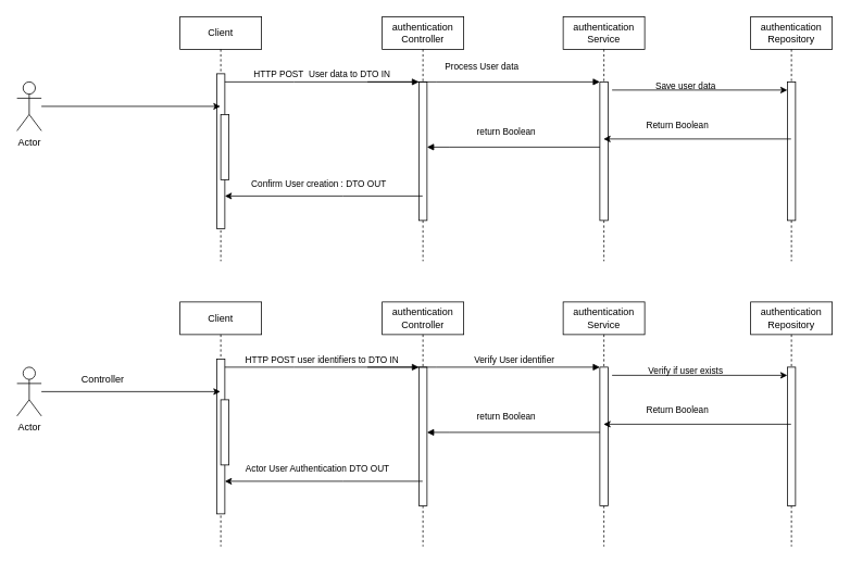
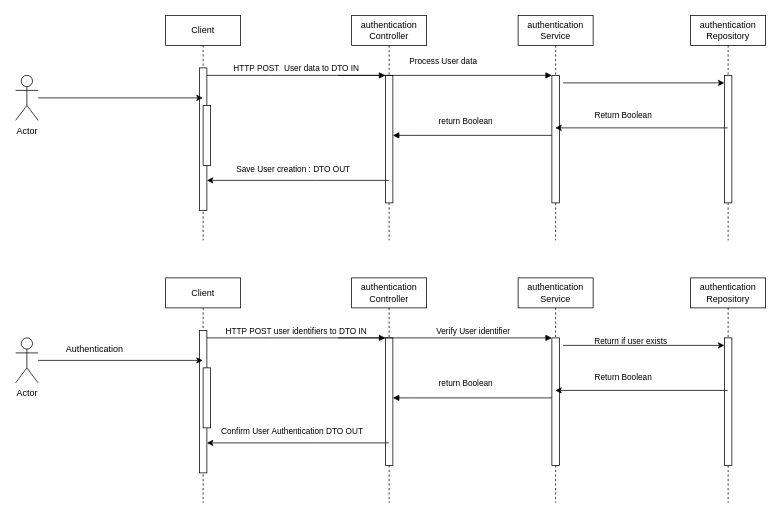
  <mxCell id="0" />
  <mxCell id="1" parent="0" />
  <mxCell id="2" value="Client" style="shape=umlLifeline;perimeter=lifelinePerimeter;whiteSpace=wrap;html=1;container=0;dropTarget=0;collapsible=0;recursiveResize=0;outlineConnect=0;portConstraint=eastwest;newEdgeStyle={&quot;edgeStyle&quot;:&quot;elbowEdgeStyle&quot;,&quot;elbow&quot;:&quot;vertical&quot;,&quot;curved&quot;:0,&quot;rounded&quot;:0};" parent="1" vertex="1"><mxGeometry x="220" y="20" width="100" height="300" as="geometry" /></mxCell>
  <mxCell id="3" value="" style="html=1;points=[];perimeter=orthogonalPerimeter;outlineConnect=0;targetShapes=umlLifeline;portConstraint=eastwest;newEdgeStyle={&quot;edgeStyle&quot;:&quot;elbowEdgeStyle&quot;,&quot;elbow&quot;:&quot;vertical&quot;,&quot;curved&quot;:0,&quot;rounded&quot;:0};" parent="2" vertex="1"><mxGeometry x="45" y="70" width="10" height="190" as="geometry" /></mxCell>
  <mxCell id="4" value="" style="html=1;points=[];perimeter=orthogonalPerimeter;outlineConnect=0;targetShapes=umlLifeline;portConstraint=eastwest;newEdgeStyle={&quot;edgeStyle&quot;:&quot;elbowEdgeStyle&quot;,&quot;elbow&quot;:&quot;vertical&quot;,&quot;curved&quot;:0,&quot;rounded&quot;:0};" parent="2" vertex="1"><mxGeometry x="50" y="120" width="10" height="80" as="geometry" /></mxCell>
  <mxCell id="5" value="authentication&lt;br&gt;Controller" style="shape=umlLifeline;perimeter=lifelinePerimeter;whiteSpace=wrap;html=1;container=0;dropTarget=0;collapsible=0;recursiveResize=0;outlineConnect=0;portConstraint=eastwest;newEdgeStyle={&quot;edgeStyle&quot;:&quot;elbowEdgeStyle&quot;,&quot;elbow&quot;:&quot;vertical&quot;,&quot;curved&quot;:0,&quot;rounded&quot;:0};" parent="1" vertex="1"><mxGeometry x="468" y="20" width="100" height="300" as="geometry" /></mxCell>
  <mxCell id="6" value="" style="html=1;points=[];perimeter=orthogonalPerimeter;outlineConnect=0;targetShapes=umlLifeline;portConstraint=eastwest;newEdgeStyle={&quot;edgeStyle&quot;:&quot;elbowEdgeStyle&quot;,&quot;elbow&quot;:&quot;vertical&quot;,&quot;curved&quot;:0,&quot;rounded&quot;:0};" parent="5" vertex="1"><mxGeometry x="45" y="80" width="10" height="170" as="geometry" /></mxCell>
  <mxCell id="7" value="HTTP POST&amp;nbsp; User data to DTO IN" style="html=1;verticalAlign=bottom;endArrow=block;edgeStyle=elbowEdgeStyle;elbow=vertical;curved=0;rounded=0;" parent="1" source="3" target="6" edge="1"><mxGeometry relative="1" as="geometry"><mxPoint x="375" y="110" as="sourcePoint" /><Array as="points"><mxPoint x="360" y="100" /></Array><mxPoint as="offset" /></mxGeometry></mxCell>
  <mxCell id="8" value="authentication&lt;br&gt;Service" style="shape=umlLifeline;perimeter=lifelinePerimeter;whiteSpace=wrap;html=1;container=0;dropTarget=0;collapsible=0;recursiveResize=0;outlineConnect=0;portConstraint=eastwest;newEdgeStyle={&quot;edgeStyle&quot;:&quot;elbowEdgeStyle&quot;,&quot;elbow&quot;:&quot;vertical&quot;,&quot;curved&quot;:0,&quot;rounded&quot;:0};" vertex="1" parent="1"><mxGeometry x="690" y="20" width="100" height="300" as="geometry" /></mxCell>
  <mxCell id="9" value="" style="html=1;points=[];perimeter=orthogonalPerimeter;outlineConnect=0;targetShapes=umlLifeline;portConstraint=eastwest;newEdgeStyle={&quot;edgeStyle&quot;:&quot;elbowEdgeStyle&quot;,&quot;elbow&quot;:&quot;vertical&quot;,&quot;curved&quot;:0,&quot;rounded&quot;:0};" vertex="1" parent="8"><mxGeometry x="45" y="80" width="10" height="170" as="geometry" /></mxCell>
  <mxCell id="10" value="Process User data" style="html=1;verticalAlign=bottom;endArrow=block;edgeStyle=elbowEdgeStyle;elbow=vertical;curved=0;rounded=0;" edge="1" target="9" parent="1"><mxGeometry x="-0.018" y="10" relative="1" as="geometry"><mxPoint x="450" y="100" as="sourcePoint" /><Array as="points"><mxPoint x="535" y="100" /></Array><mxPoint as="offset" /></mxGeometry></mxCell>
  <mxCell id="11" value="return Boolean" style="html=1;verticalAlign=bottom;endArrow=block;edgeStyle=elbowEdgeStyle;elbow=vertical;curved=0;rounded=0;" edge="1" source="9" parent="1" target="6"><mxGeometry x="0.085" y="-10" relative="1" as="geometry"><mxPoint x="530" y="140" as="sourcePoint" /><Array as="points"><mxPoint x="550" y="180" /></Array><mxPoint x="455" y="140" as="targetPoint" /><mxPoint as="offset" /></mxGeometry></mxCell>
  <mxCell id="12" value="authentication&lt;br style=&quot;border-color: var(--border-color);&quot;&gt;Repository" style="shape=umlLifeline;perimeter=lifelinePerimeter;whiteSpace=wrap;html=1;container=0;dropTarget=0;collapsible=0;recursiveResize=0;outlineConnect=0;portConstraint=eastwest;newEdgeStyle={&quot;edgeStyle&quot;:&quot;elbowEdgeStyle&quot;,&quot;elbow&quot;:&quot;vertical&quot;,&quot;curved&quot;:0,&quot;rounded&quot;:0};" vertex="1" parent="1"><mxGeometry x="920" y="20" width="100" height="300" as="geometry" /></mxCell>
  <mxCell id="13" value="" style="html=1;points=[];perimeter=orthogonalPerimeter;outlineConnect=0;targetShapes=umlLifeline;portConstraint=eastwest;newEdgeStyle={&quot;edgeStyle&quot;:&quot;elbowEdgeStyle&quot;,&quot;elbow&quot;:&quot;vertical&quot;,&quot;curved&quot;:0,&quot;rounded&quot;:0};" vertex="1" parent="12"><mxGeometry x="45" y="80" width="10" height="170" as="geometry" /></mxCell>
  <mxCell id="14" value="Actor" style="shape=umlActor;verticalLabelPosition=bottom;verticalAlign=top;html=1;outlineConnect=0;" vertex="1" parent="1"><mxGeometry x="20" y="100" width="30" height="60" as="geometry" /></mxCell>
  <mxCell id="15" value="" style="endArrow=classic;html=1;rounded=0;" edge="1" parent="1" source="14" target="2"><mxGeometry width="50" height="50" relative="1" as="geometry"><mxPoint x="80" y="210" as="sourcePoint" /><mxPoint x="130" y="160" as="targetPoint" /></mxGeometry></mxCell>
  <mxCell id="16" value="" style="endArrow=classic;html=1;rounded=0;" edge="1" parent="1" target="13"><mxGeometry width="50" height="50" relative="1" as="geometry"><mxPoint x="750" y="110" as="sourcePoint" /><mxPoint x="870" y="110" as="targetPoint" /><Array as="points"><mxPoint x="850" y="110" /></Array></mxGeometry></mxCell>
- <mxCell id="17" value="&lt;font style=&quot;font-size: 11px;&quot;&gt;Save user data&lt;/font&gt;" style="text;html=1;align=center;verticalAlign=middle;resizable=0;points=[];autosize=1;strokeColor=none;fillColor=none;" vertex="1" parent="1"><mxGeometry x="790" y="90" width="100" height="30" as="geometry" /></mxCell>
  <mxCell id="18" value="" style="endArrow=classic;html=1;rounded=0;" edge="1" parent="1" source="12" target="8"><mxGeometry width="50" height="50" relative="1" as="geometry"><mxPoint x="790" y="220" as="sourcePoint" /><mxPoint x="840" y="170" as="targetPoint" /></mxGeometry></mxCell>
  <mxCell id="19" value="&lt;font style=&quot;font-size: 11px;&quot;&gt;Return Boolean&lt;/font&gt;" style="text;html=1;align=center;verticalAlign=middle;resizable=0;points=[];autosize=1;strokeColor=none;fillColor=none;" vertex="1" parent="1"><mxGeometry x="780" y="138" width="100" height="30" as="geometry" /></mxCell>
  <mxCell id="20" value="" style="endArrow=classic;html=1;rounded=0;" edge="1" parent="1" source="5" target="3"><mxGeometry width="50" height="50" relative="1" as="geometry"><mxPoint x="380" y="350" as="sourcePoint" /><mxPoint x="430" y="300" as="targetPoint" /><Array as="points"><mxPoint x="420" y="240" /></Array></mxGeometry></mxCell>
- <mxCell id="21" value="&lt;font style=&quot;font-size: 11px;&quot;&gt;Confirm User creation : DTO OUT&lt;/font&gt;" style="text;html=1;align=center;verticalAlign=middle;resizable=0;points=[];autosize=1;strokeColor=none;fillColor=none;" vertex="1" parent="1"><mxGeometry x="295" y="210" width="190" height="30" as="geometry" /></mxCell>
+ <mxCell id="21" value="&lt;font style=&quot;font-size: 11px;&quot;&gt;Save User creation : DTO OUT&lt;/font&gt;" style="text;html=1;align=center;verticalAlign=middle;resizable=0;points=[];autosize=1;strokeColor=none;fillColor=none;" vertex="1" parent="1"><mxGeometry x="295" y="210" width="190" height="30" as="geometry" /></mxCell>
  <mxCell id="22" value="Client" style="shape=umlLifeline;perimeter=lifelinePerimeter;whiteSpace=wrap;html=1;container=0;dropTarget=0;collapsible=0;recursiveResize=0;outlineConnect=0;portConstraint=eastwest;newEdgeStyle={&quot;edgeStyle&quot;:&quot;elbowEdgeStyle&quot;,&quot;elbow&quot;:&quot;vertical&quot;,&quot;curved&quot;:0,&quot;rounded&quot;:0};" vertex="1" parent="1"><mxGeometry x="220" y="370" width="100" height="300" as="geometry" /></mxCell>
  <mxCell id="23" value="" style="html=1;points=[];perimeter=orthogonalPerimeter;outlineConnect=0;targetShapes=umlLifeline;portConstraint=eastwest;newEdgeStyle={&quot;edgeStyle&quot;:&quot;elbowEdgeStyle&quot;,&quot;elbow&quot;:&quot;vertical&quot;,&quot;curved&quot;:0,&quot;rounded&quot;:0};" vertex="1" parent="22"><mxGeometry x="45" y="70" width="10" height="190" as="geometry" /></mxCell>
  <mxCell id="24" value="" style="html=1;points=[];perimeter=orthogonalPerimeter;outlineConnect=0;targetShapes=umlLifeline;portConstraint=eastwest;newEdgeStyle={&quot;edgeStyle&quot;:&quot;elbowEdgeStyle&quot;,&quot;elbow&quot;:&quot;vertical&quot;,&quot;curved&quot;:0,&quot;rounded&quot;:0};" vertex="1" parent="22"><mxGeometry x="50" y="120" width="10" height="80" as="geometry" /></mxCell>
  <mxCell id="25" value="authentication&lt;br&gt;Controller" style="shape=umlLifeline;perimeter=lifelinePerimeter;whiteSpace=wrap;html=1;container=0;dropTarget=0;collapsible=0;recursiveResize=0;outlineConnect=0;portConstraint=eastwest;newEdgeStyle={&quot;edgeStyle&quot;:&quot;elbowEdgeStyle&quot;,&quot;elbow&quot;:&quot;vertical&quot;,&quot;curved&quot;:0,&quot;rounded&quot;:0};" vertex="1" parent="1"><mxGeometry x="468" y="370" width="100" height="300" as="geometry" /></mxCell>
  <mxCell id="26" value="" style="html=1;points=[];perimeter=orthogonalPerimeter;outlineConnect=0;targetShapes=umlLifeline;portConstraint=eastwest;newEdgeStyle={&quot;edgeStyle&quot;:&quot;elbowEdgeStyle&quot;,&quot;elbow&quot;:&quot;vertical&quot;,&quot;curved&quot;:0,&quot;rounded&quot;:0};" vertex="1" parent="25"><mxGeometry x="45" y="80" width="10" height="170" as="geometry" /></mxCell>
  <mxCell id="27" value="HTTP POST user identifiers to DTO IN" style="html=1;verticalAlign=bottom;endArrow=block;edgeStyle=elbowEdgeStyle;elbow=vertical;curved=0;rounded=0;" edge="1" source="23" target="26" parent="1"><mxGeometry relative="1" as="geometry"><mxPoint x="375" y="460" as="sourcePoint" /><Array as="points"><mxPoint x="360" y="450" /></Array><mxPoint as="offset" /></mxGeometry></mxCell>
  <mxCell id="28" value="authentication&lt;br&gt;Service" style="shape=umlLifeline;perimeter=lifelinePerimeter;whiteSpace=wrap;html=1;container=0;dropTarget=0;collapsible=0;recursiveResize=0;outlineConnect=0;portConstraint=eastwest;newEdgeStyle={&quot;edgeStyle&quot;:&quot;elbowEdgeStyle&quot;,&quot;elbow&quot;:&quot;vertical&quot;,&quot;curved&quot;:0,&quot;rounded&quot;:0};" vertex="1" parent="1"><mxGeometry x="690" y="370" width="100" height="300" as="geometry" /></mxCell>
  <mxCell id="29" value="" style="html=1;points=[];perimeter=orthogonalPerimeter;outlineConnect=0;targetShapes=umlLifeline;portConstraint=eastwest;newEdgeStyle={&quot;edgeStyle&quot;:&quot;elbowEdgeStyle&quot;,&quot;elbow&quot;:&quot;vertical&quot;,&quot;curved&quot;:0,&quot;rounded&quot;:0};" vertex="1" parent="28"><mxGeometry x="45" y="80" width="10" height="170" as="geometry" /></mxCell>
  <mxCell id="30" value="Verify User identifier" style="html=1;verticalAlign=bottom;endArrow=block;edgeStyle=elbowEdgeStyle;elbow=vertical;curved=0;rounded=0;" edge="1" target="29" parent="1"><mxGeometry x="0.263" relative="1" as="geometry"><mxPoint x="450" y="450" as="sourcePoint" /><Array as="points"><mxPoint x="535" y="450" /></Array><mxPoint as="offset" /></mxGeometry></mxCell>
  <mxCell id="31" value="return Boolean" style="html=1;verticalAlign=bottom;endArrow=block;edgeStyle=elbowEdgeStyle;elbow=vertical;curved=0;rounded=0;" edge="1" source="29" target="26" parent="1"><mxGeometry x="0.085" y="-10" relative="1" as="geometry"><mxPoint x="530" y="490" as="sourcePoint" /><Array as="points"><mxPoint x="550" y="530" /></Array><mxPoint x="455" y="490" as="targetPoint" /><mxPoint as="offset" /></mxGeometry></mxCell>
  <mxCell id="32" value="authentication&lt;br style=&quot;border-color: var(--border-color);&quot;&gt;Repository" style="shape=umlLifeline;perimeter=lifelinePerimeter;whiteSpace=wrap;html=1;container=0;dropTarget=0;collapsible=0;recursiveResize=0;outlineConnect=0;portConstraint=eastwest;newEdgeStyle={&quot;edgeStyle&quot;:&quot;elbowEdgeStyle&quot;,&quot;elbow&quot;:&quot;vertical&quot;,&quot;curved&quot;:0,&quot;rounded&quot;:0};" vertex="1" parent="1"><mxGeometry x="920" y="370" width="100" height="300" as="geometry" /></mxCell>
  <mxCell id="33" value="" style="html=1;points=[];perimeter=orthogonalPerimeter;outlineConnect=0;targetShapes=umlLifeline;portConstraint=eastwest;newEdgeStyle={&quot;edgeStyle&quot;:&quot;elbowEdgeStyle&quot;,&quot;elbow&quot;:&quot;vertical&quot;,&quot;curved&quot;:0,&quot;rounded&quot;:0};" vertex="1" parent="32"><mxGeometry x="45" y="80" width="10" height="170" as="geometry" /></mxCell>
  <mxCell id="34" value="Actor" style="shape=umlActor;verticalLabelPosition=bottom;verticalAlign=top;html=1;outlineConnect=0;" vertex="1" parent="1"><mxGeometry x="20" y="450" width="30" height="60" as="geometry" /></mxCell>
- <mxCell id="35" value="Controller" style="text;html=1;align=center;verticalAlign=middle;resizable=0;points=[];autosize=1;strokeColor=none;fillColor=none;" vertex="1" parent="1"><mxGeometry x="75" y="450" width="100" height="30" as="geometry" /></mxCell>
+ <mxCell id="35" value="Authentication" style="text;html=1;align=center;verticalAlign=middle;resizable=0;points=[];autosize=1;strokeColor=none;fillColor=none;" vertex="1" parent="1"><mxGeometry x="75" y="450" width="100" height="30" as="geometry" /></mxCell>
  <mxCell id="36" value="" style="endArrow=classic;html=1;rounded=0;" edge="1" source="34" target="22" parent="1"><mxGeometry width="50" height="50" relative="1" as="geometry"><mxPoint x="80" y="560" as="sourcePoint" /><mxPoint x="130" y="510" as="targetPoint" /></mxGeometry></mxCell>
  <mxCell id="37" value="" style="endArrow=classic;html=1;rounded=0;" edge="1" target="33" parent="1"><mxGeometry width="50" height="50" relative="1" as="geometry"><mxPoint x="750" y="460" as="sourcePoint" /><mxPoint x="870" y="460" as="targetPoint" /><Array as="points"><mxPoint x="850" y="460" /></Array></mxGeometry></mxCell>
- <mxCell id="38" value="&lt;font style=&quot;font-size: 11px;&quot;&gt;Verify if user exists&lt;/font&gt;" style="text;html=1;align=center;verticalAlign=middle;resizable=0;points=[];autosize=1;strokeColor=none;fillColor=none;" vertex="1" parent="1"><mxGeometry x="780" y="440" width="120" height="30" as="geometry" /></mxCell>
+ <mxCell id="38" value="&lt;font style=&quot;font-size: 11px;&quot;&gt;Return if user exists&lt;/font&gt;" style="text;html=1;align=center;verticalAlign=middle;resizable=0;points=[];autosize=1;strokeColor=none;fillColor=none;" vertex="1" parent="1"><mxGeometry x="780" y="440" width="120" height="30" as="geometry" /></mxCell>
  <mxCell id="39" value="" style="endArrow=classic;html=1;rounded=0;" edge="1" source="32" target="28" parent="1"><mxGeometry width="50" height="50" relative="1" as="geometry"><mxPoint x="790" y="570" as="sourcePoint" /><mxPoint x="840" y="520" as="targetPoint" /></mxGeometry></mxCell>
  <mxCell id="40" value="&lt;font style=&quot;font-size: 11px;&quot;&gt;Return Boolean&lt;/font&gt;" style="text;html=1;align=center;verticalAlign=middle;resizable=0;points=[];autosize=1;strokeColor=none;fillColor=none;" vertex="1" parent="1"><mxGeometry x="780" y="488" width="100" height="30" as="geometry" /></mxCell>
  <mxCell id="41" value="" style="endArrow=classic;html=1;rounded=0;" edge="1" source="25" target="23" parent="1"><mxGeometry width="50" height="50" relative="1" as="geometry"><mxPoint x="380" y="700" as="sourcePoint" /><mxPoint x="430" y="650" as="targetPoint" /><Array as="points"><mxPoint x="420" y="590" /></Array></mxGeometry></mxCell>
- <mxCell id="42" value="&lt;font style=&quot;font-size: 11px;&quot;&gt;Actor User Authentication DTO OUT&amp;nbsp;&lt;/font&gt;" style="text;html=1;align=center;verticalAlign=middle;resizable=0;points=[];autosize=1;strokeColor=none;fillColor=none;" vertex="1" parent="1"><mxGeometry x="280" y="560" width="220" height="30" as="geometry" /></mxCell>
+ <mxCell id="42" value="&lt;font style=&quot;font-size: 11px;&quot;&gt;Confirm User Authentication DTO OUT&amp;nbsp;&lt;/font&gt;" style="text;html=1;align=center;verticalAlign=middle;resizable=0;points=[];autosize=1;strokeColor=none;fillColor=none;" vertex="1" parent="1"><mxGeometry x="280" y="560" width="220" height="30" as="geometry" /></mxCell>
